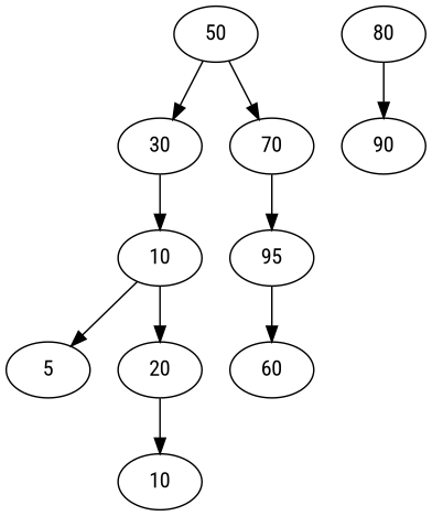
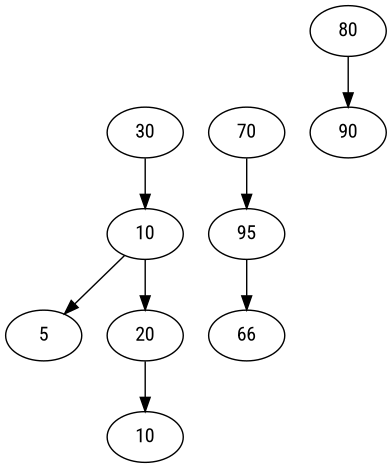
  digraph {
    fontname="Roboto Condensed"
    node [fontname="Roboto Condensed"]
    edge [fontname="Roboto Condensed"]
-   n1 [label=50]
    n2 [label=30]
    n3 [label=70]
    n4 [label=10]
    n5 [label=95]
    n6 [label=5]
    n7 [label=20]
    n8 [label=10]
-   n9 [label=60]
+   n9 [label=66]
    n10 [label=80]
    n11 [label=90]
-   n1 -> n2
-   n1 -> n3
    n2 -> n4
    n3 -> n5
    n4 -> n6
    n4 -> n7
    n5 -> n9
    n7 -> n8
    n10 -> n11
  }
